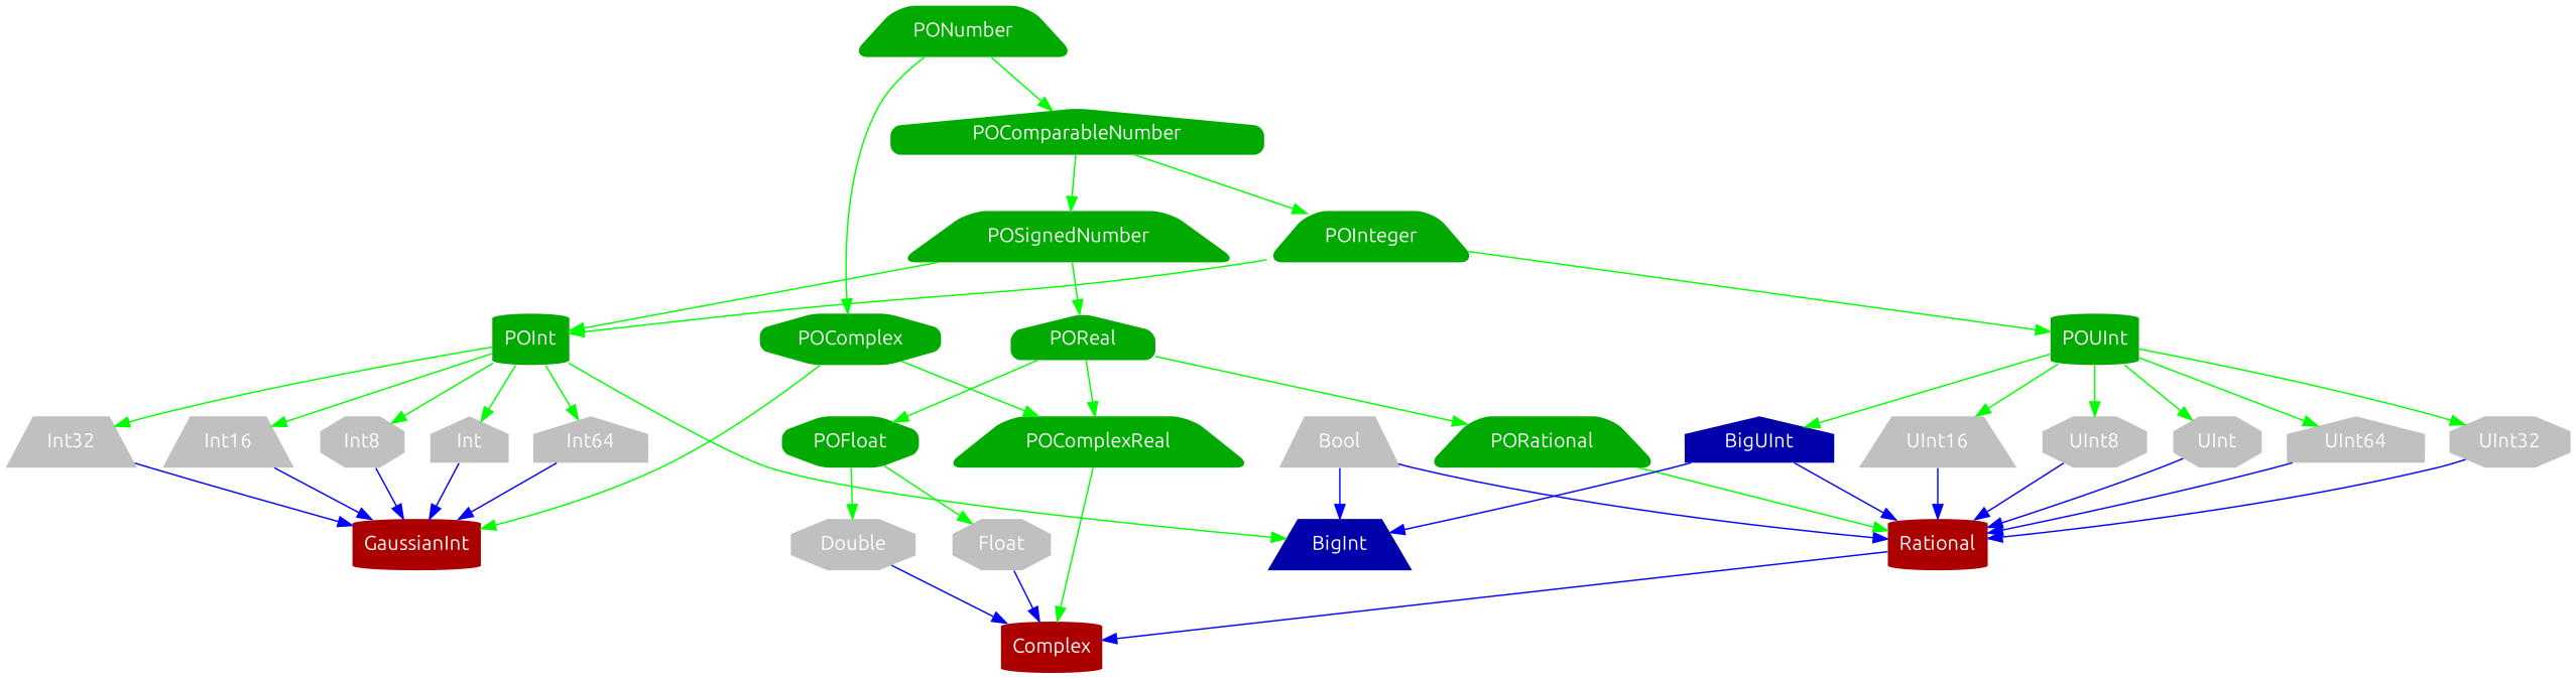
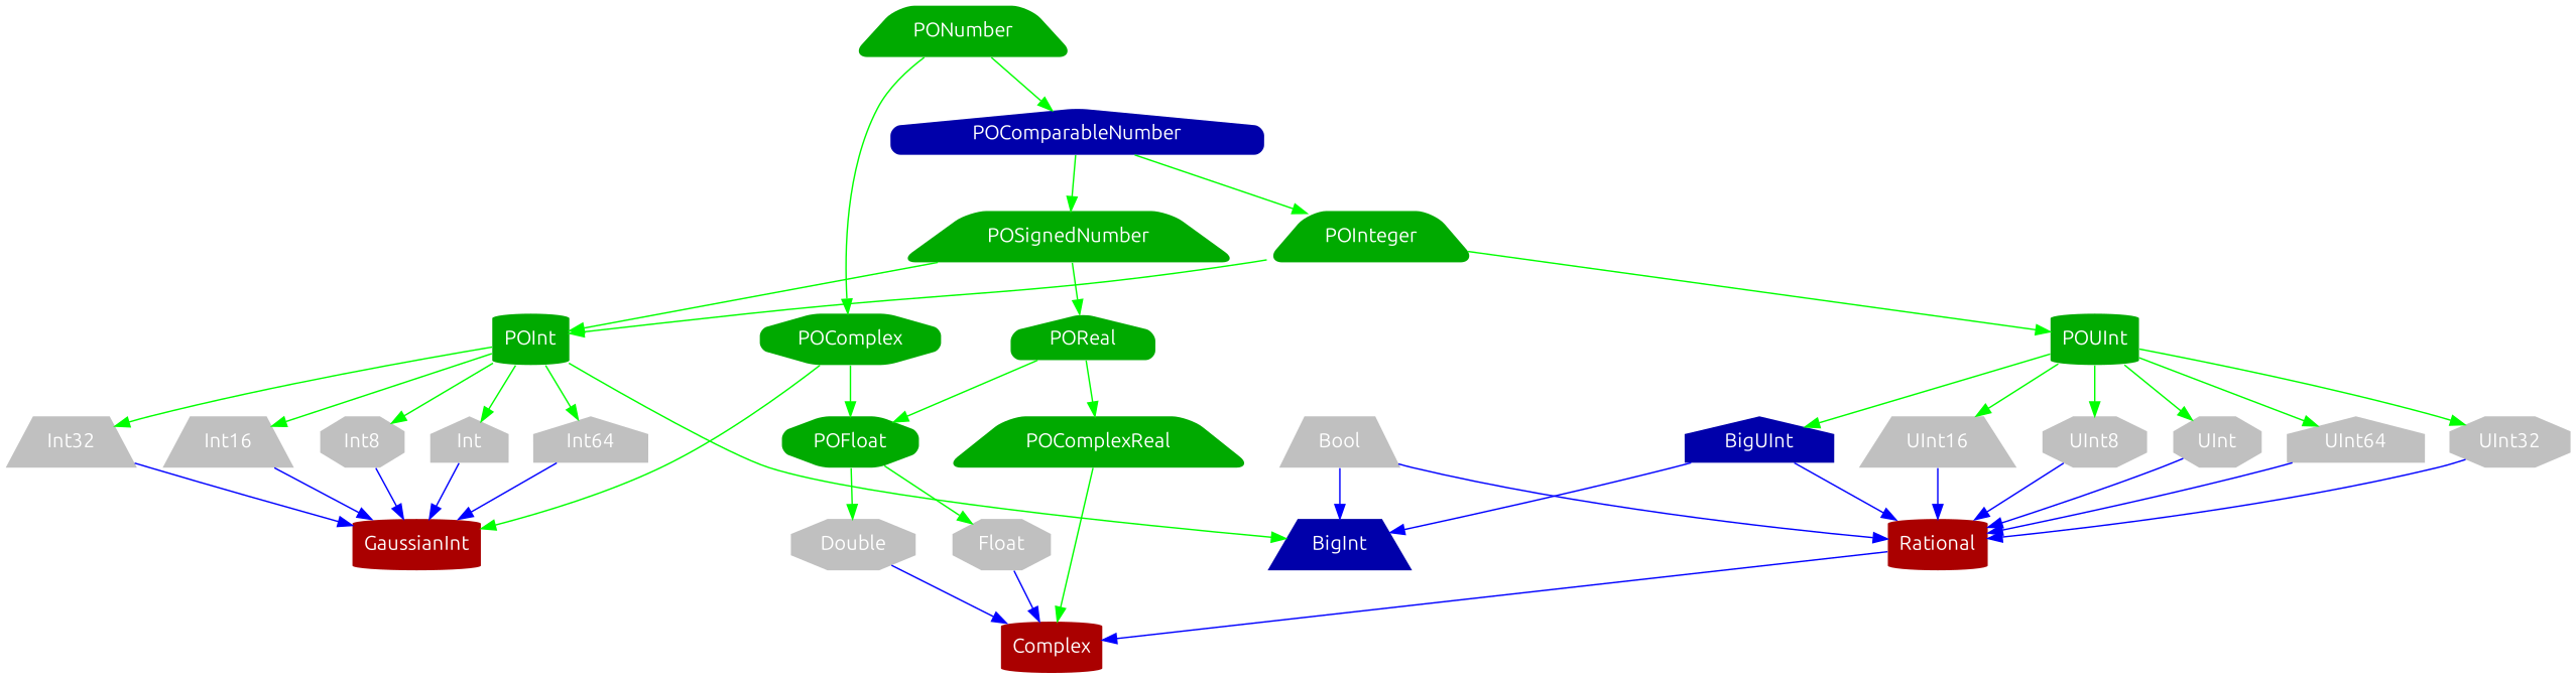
  digraph {
    fontname=Ubuntu
    node [fillcolor=gray fontcolor=white fontname=Ubuntu peripheries=0 shape=trapezium style=filled]
    edge [color=green fontname=Ubuntu]
    BigInt [fillcolor="#0000aa"]
    Bool
    Rational [fillcolor="#aa0000" shape=cylinder]
    Complex [fillcolor="#aa0000" shape=cylinder]
    Int64 [shape=house]
    GaussianInt [fillcolor="#aa0000" shape=cylinder]
    Int32
    Int16
    Int8 [shape=octagon]
    Int [shape=house]
    UInt64 [shape=house]
    UInt32 [shape=octagon]
    UInt16
    UInt8 [shape=octagon]
    UInt [shape=octagon]
    Double [shape=octagon]
    Float [shape=octagon]
    PONumber [fillcolor="#00aa00" style="filled, rounded"]
-   POComparableNumber [fillcolor="#00aa00" shape=house style="filled, rounded"]
+   POComparableNumber [fillcolor="#0000aa" shape=house style="filled, rounded"]
    POComplex [fillcolor="#00aa00" shape=octagon style="filled, rounded"]
    POSignedNumber [fillcolor="#00aa00" style="filled, rounded"]
    POInteger [fillcolor="#00aa00" style="filled, rounded"]
    POComplexReal [fillcolor="#00aa00" style="filled, rounded"]
    POInt [fillcolor="#00aa00" shape=cylinder style="filled, rounded"]
    POReal [fillcolor="#00aa00" shape=house style="filled, rounded"]
    POUInt [fillcolor="#00aa00" shape=cylinder style="filled, rounded"]
    POFloat [fillcolor="#00aa00" shape=octagon style="filled, rounded"]
-   PORational [fillcolor="#00aa00" style="filled, rounded"]
    BigUInt [fillcolor="#0000aa" shape=house]
    Bool -> BigInt [color=blue]
    Bool -> Rational [color=blue]
    Rational -> Complex [color=blue]
    Int64 -> GaussianInt [color=blue]
    Int32 -> GaussianInt [color=blue]
    Int16 -> GaussianInt [color=blue]
    Int8 -> GaussianInt [color=blue]
    Int -> GaussianInt [color=blue]
    UInt64 -> Rational [color=blue]
    UInt32 -> Rational [color=blue]
    UInt16 -> Rational [color=blue]
    UInt8 -> Rational [color=blue]
    UInt -> Rational [color=blue]
    Double -> Complex [color=blue]
    Float -> Complex [color=blue]
    PONumber -> POComparableNumber
    PONumber -> POComplex
    POComparableNumber -> POSignedNumber
    POComparableNumber -> POInteger
    POComplex -> GaussianInt
-   POComplex -> POComplexReal
+   POComplex -> POFloat
    POSignedNumber -> POInt
    POSignedNumber -> POReal
    POInteger -> POInt
    POInteger -> POUInt
    POComplexReal -> Complex
    POInt -> BigInt
    POInt -> Int64
    POInt -> Int32
    POInt -> Int16
    POInt -> Int8
    POInt -> Int
    POReal -> POComplexReal
    POReal -> POFloat
-   POReal -> PORational
    POUInt -> UInt64
    POUInt -> UInt32
    POUInt -> UInt16
    POUInt -> UInt8
    POUInt -> UInt
    POUInt -> BigUInt
    POFloat -> Double
    POFloat -> Float
-   PORational -> Rational
    BigUInt -> BigInt [color=blue]
    BigUInt -> Rational [color=blue]
  }
